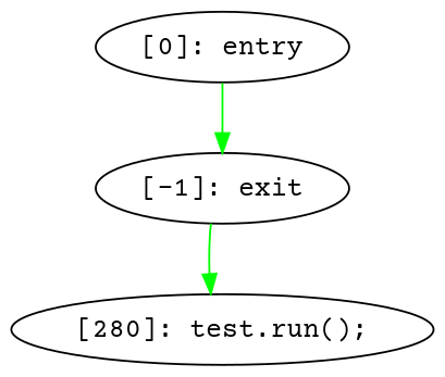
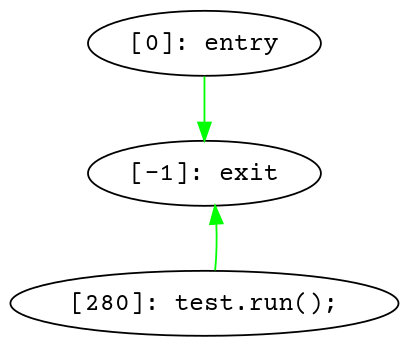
  digraph {
    fontname="Courier Prime"
    node [fontname="Courier Prime"]
    edge [color=green fontname="Courier Prime"]
    n1 [label="[-1]: exit"]
    n2 [label="[280]: test.run();\n"]
    n3 [label="[0]: entry"]
-   n1 -> n2
+   n2 -> n1
    n3 -> n1
  }
